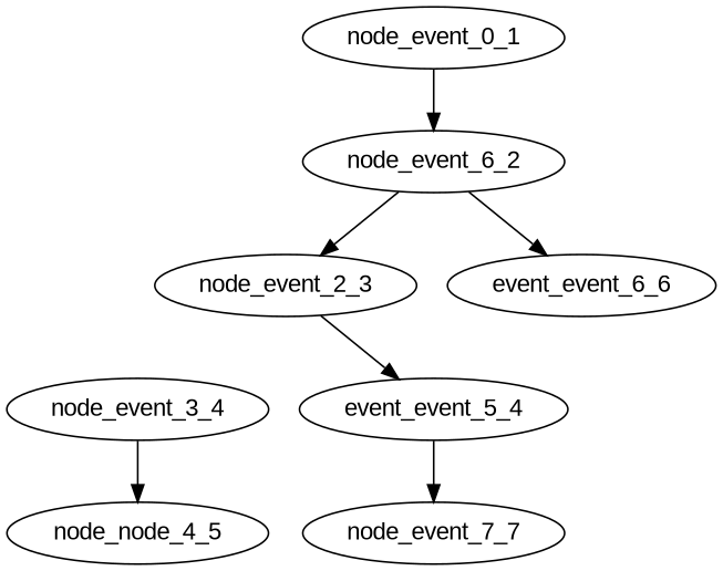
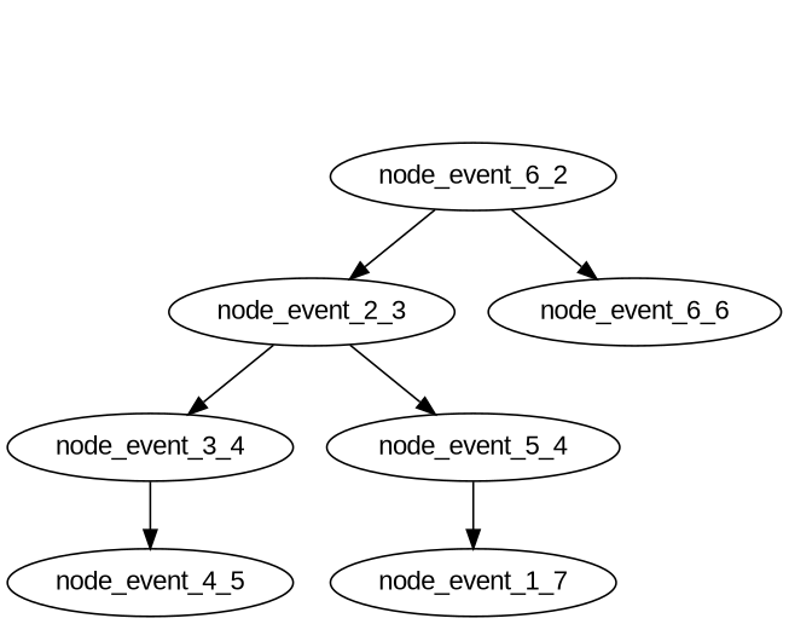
  digraph {
    fontname="Liberation Sans"
    node [Dependencies=3 Depth=4 EventType="DotQasm.Scheduling.GateEvent" Latency="00:00:00.0020000" fontname="Liberation Sans"]
    edge [fontname="Liberation Sans"]
-   node_event_0_1 [Dependencies=0 Depth=1 EventIndex=0 Latency="00:00:00.0010000" Priority=0.013000000000000001]
    n2 [Dependencies=1 Depth=2 EventIndex=1 EventType="DotQasm.Scheduling.ControlledGateEvent" Priority=0.012 label=node_event_6_2]
    node_event_2_3 [Dependencies=2 Depth=3 EventIndex=2 EventType="DotQasm.Scheduling.ControlledGateEvent" Priority=0.01]
-   node_event_6_6 [Dependencies=7 Depth=6 EventIndex=6 EventType="DotQasm.Scheduling.IfEvent" Priority=0.004 label=event_event_6_6]
+   node_event_6_6 [Dependencies=7 Depth=6 EventIndex=6 EventType="DotQasm.Scheduling.IfEvent" Priority=0.004]
    node_event_3_4 [EventIndex=3 Latency="00:00:00.0010000" Priority=0.008]
-   node_event_5_4 [EventIndex=5 EventType="DotQasm.Scheduling.MeasurementEvent" Latency="00:00:00.0030000" Priority=0.005 label=event_event_5_4]
-   node_event_4_5 [Dependencies=4 Depth=5 EventIndex=4 EventType="DotQasm.Scheduling.MeasurementEvent" Latency="00:00:00.0030000" Priority=0.007 label=node_node_4_5]
-   node_event_7_7 [Dependencies=12 Depth=7 EventIndex=7 EventType="DotQasm.Scheduling.IfEvent" Priority=0.002]
-   node_event_0_1 -> n2
+   node_event_5_4 [EventIndex=5 EventType="DotQasm.Scheduling.MeasurementEvent" Latency="00:00:00.0030000" Priority=0.005]
+   node_event_4_5 [Dependencies=4 Depth=5 EventIndex=4 EventType="DotQasm.Scheduling.MeasurementEvent" Latency="00:00:00.0030000" Priority=0.007]
+   node_event_7_7 [Dependencies=12 Depth=7 EventIndex=7 EventType="DotQasm.Scheduling.IfEvent" Priority=0.002 label=node_event_1_7]
    n2 -> node_event_2_3
    n2 -> node_event_6_6
+   node_event_2_3 -> node_event_3_4
    node_event_2_3 -> node_event_5_4
    node_event_3_4 -> node_event_4_5
    node_event_5_4 -> node_event_7_7
  }
